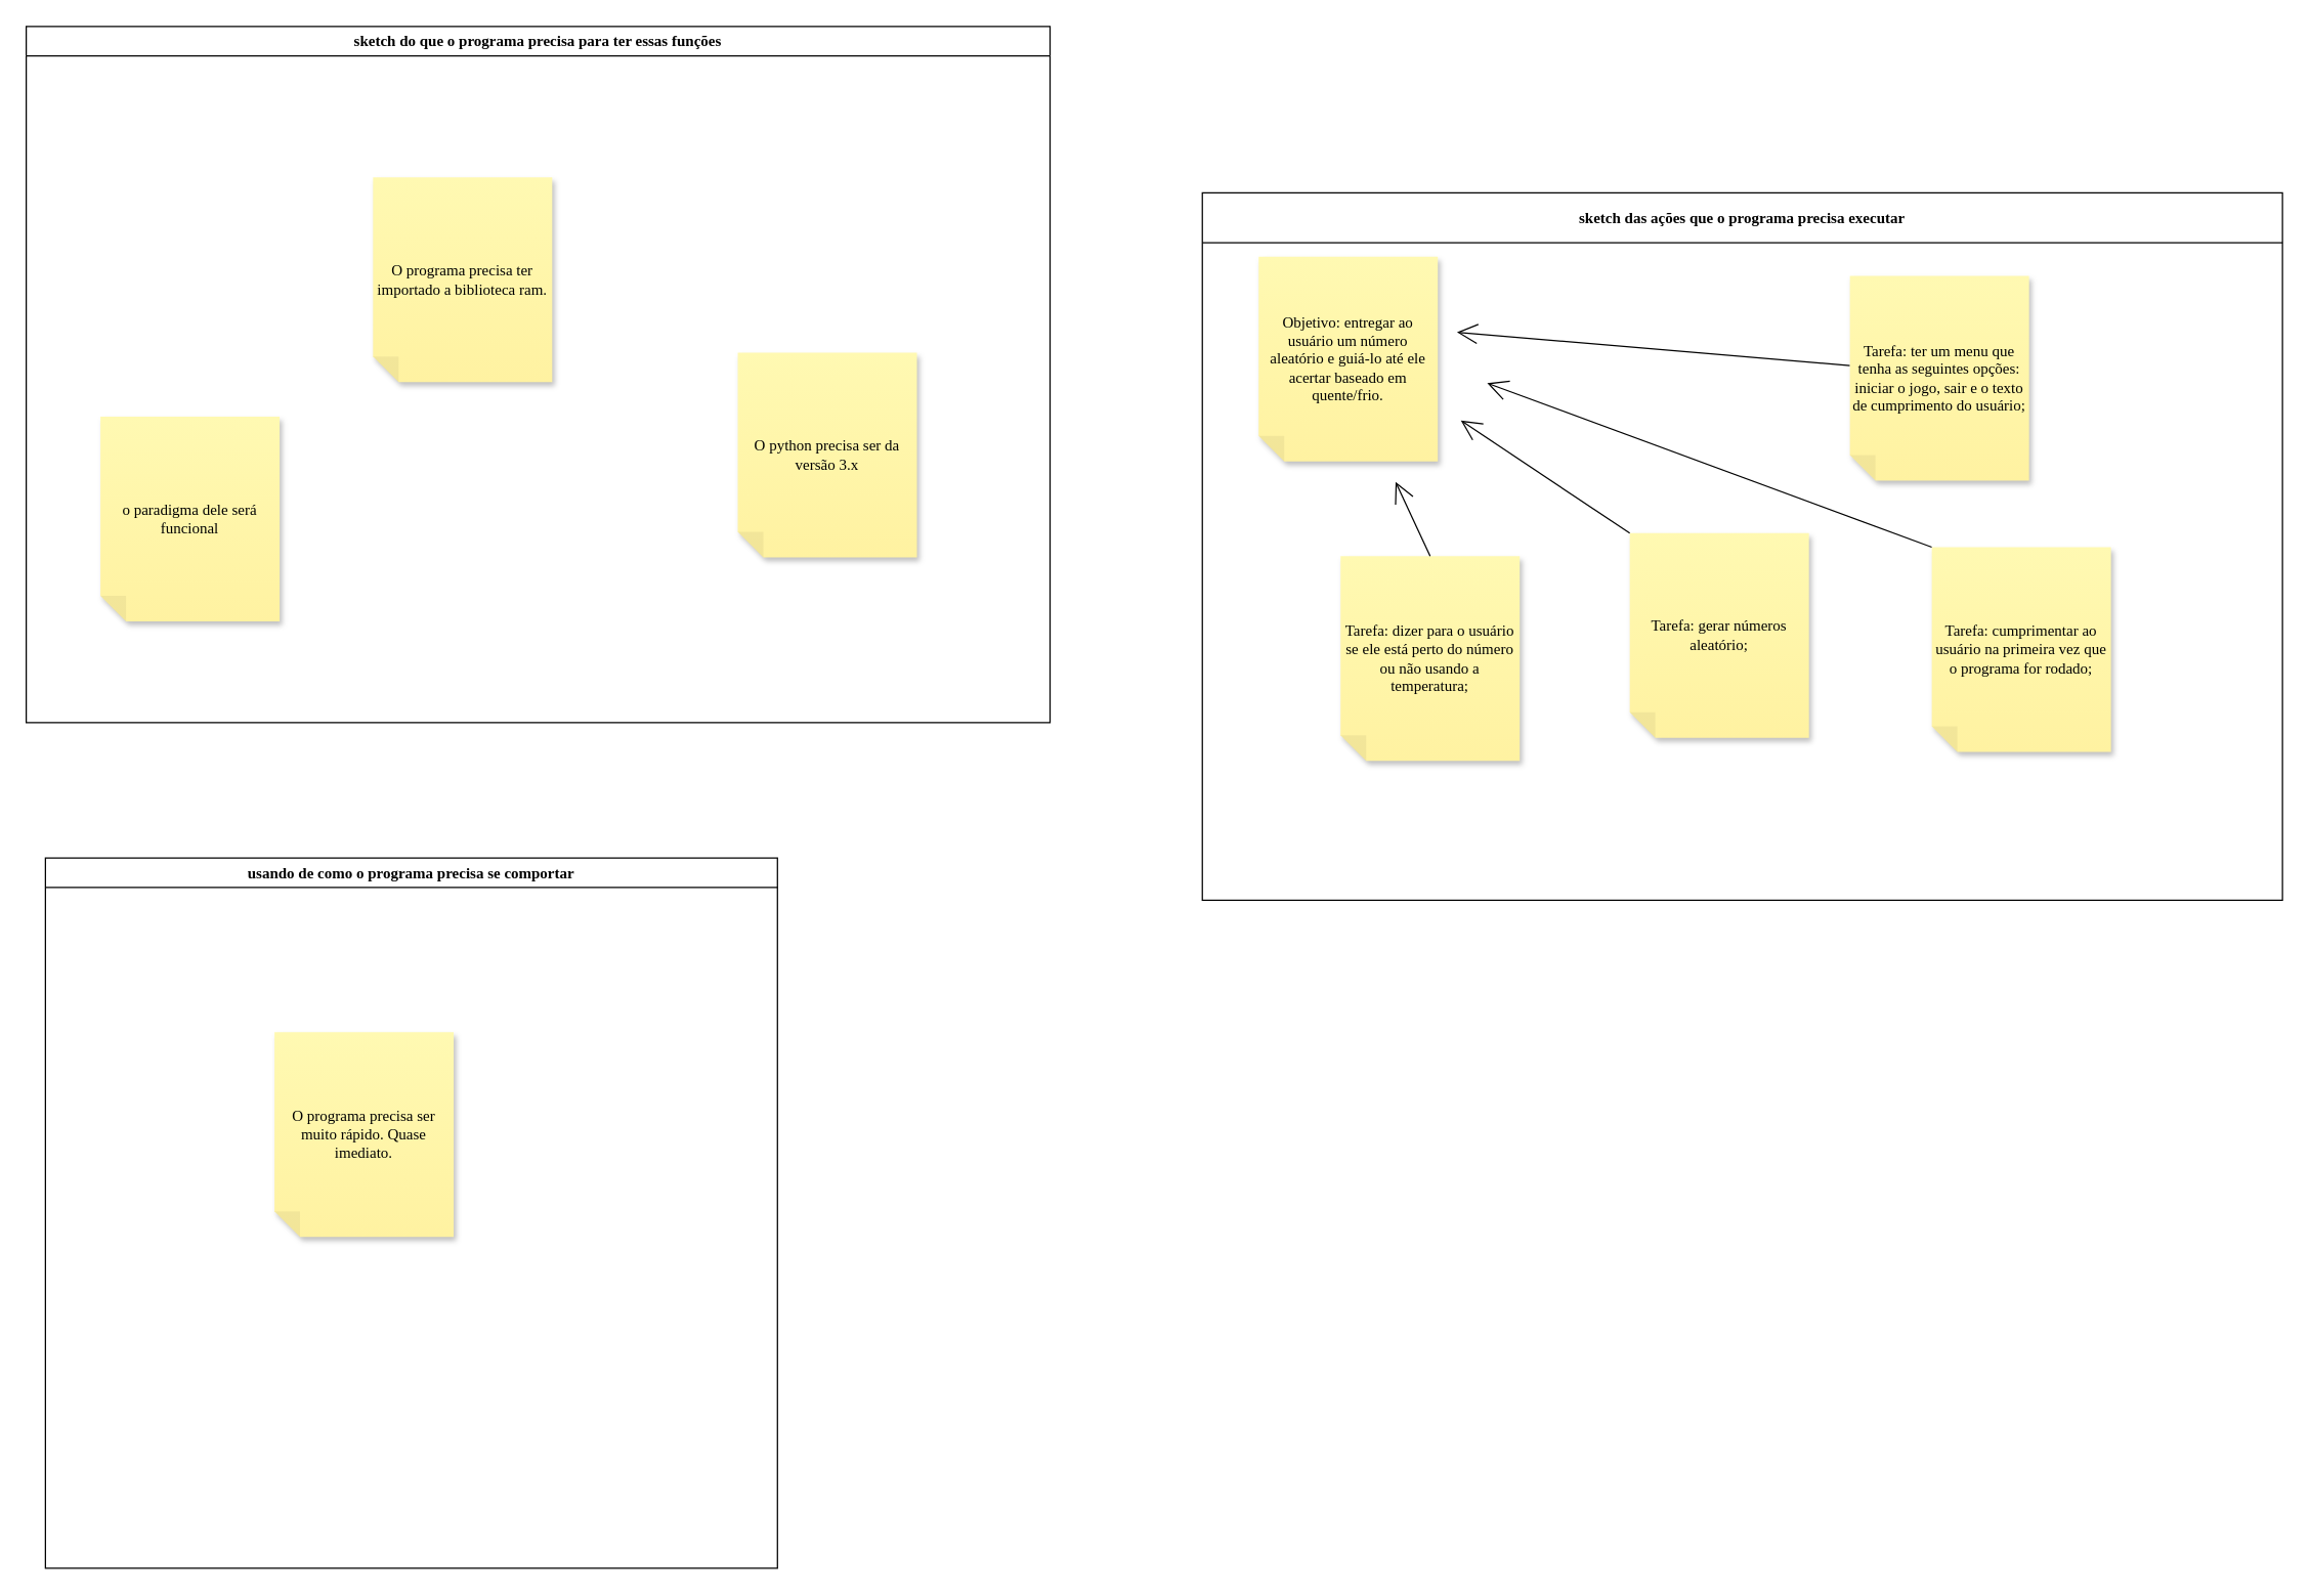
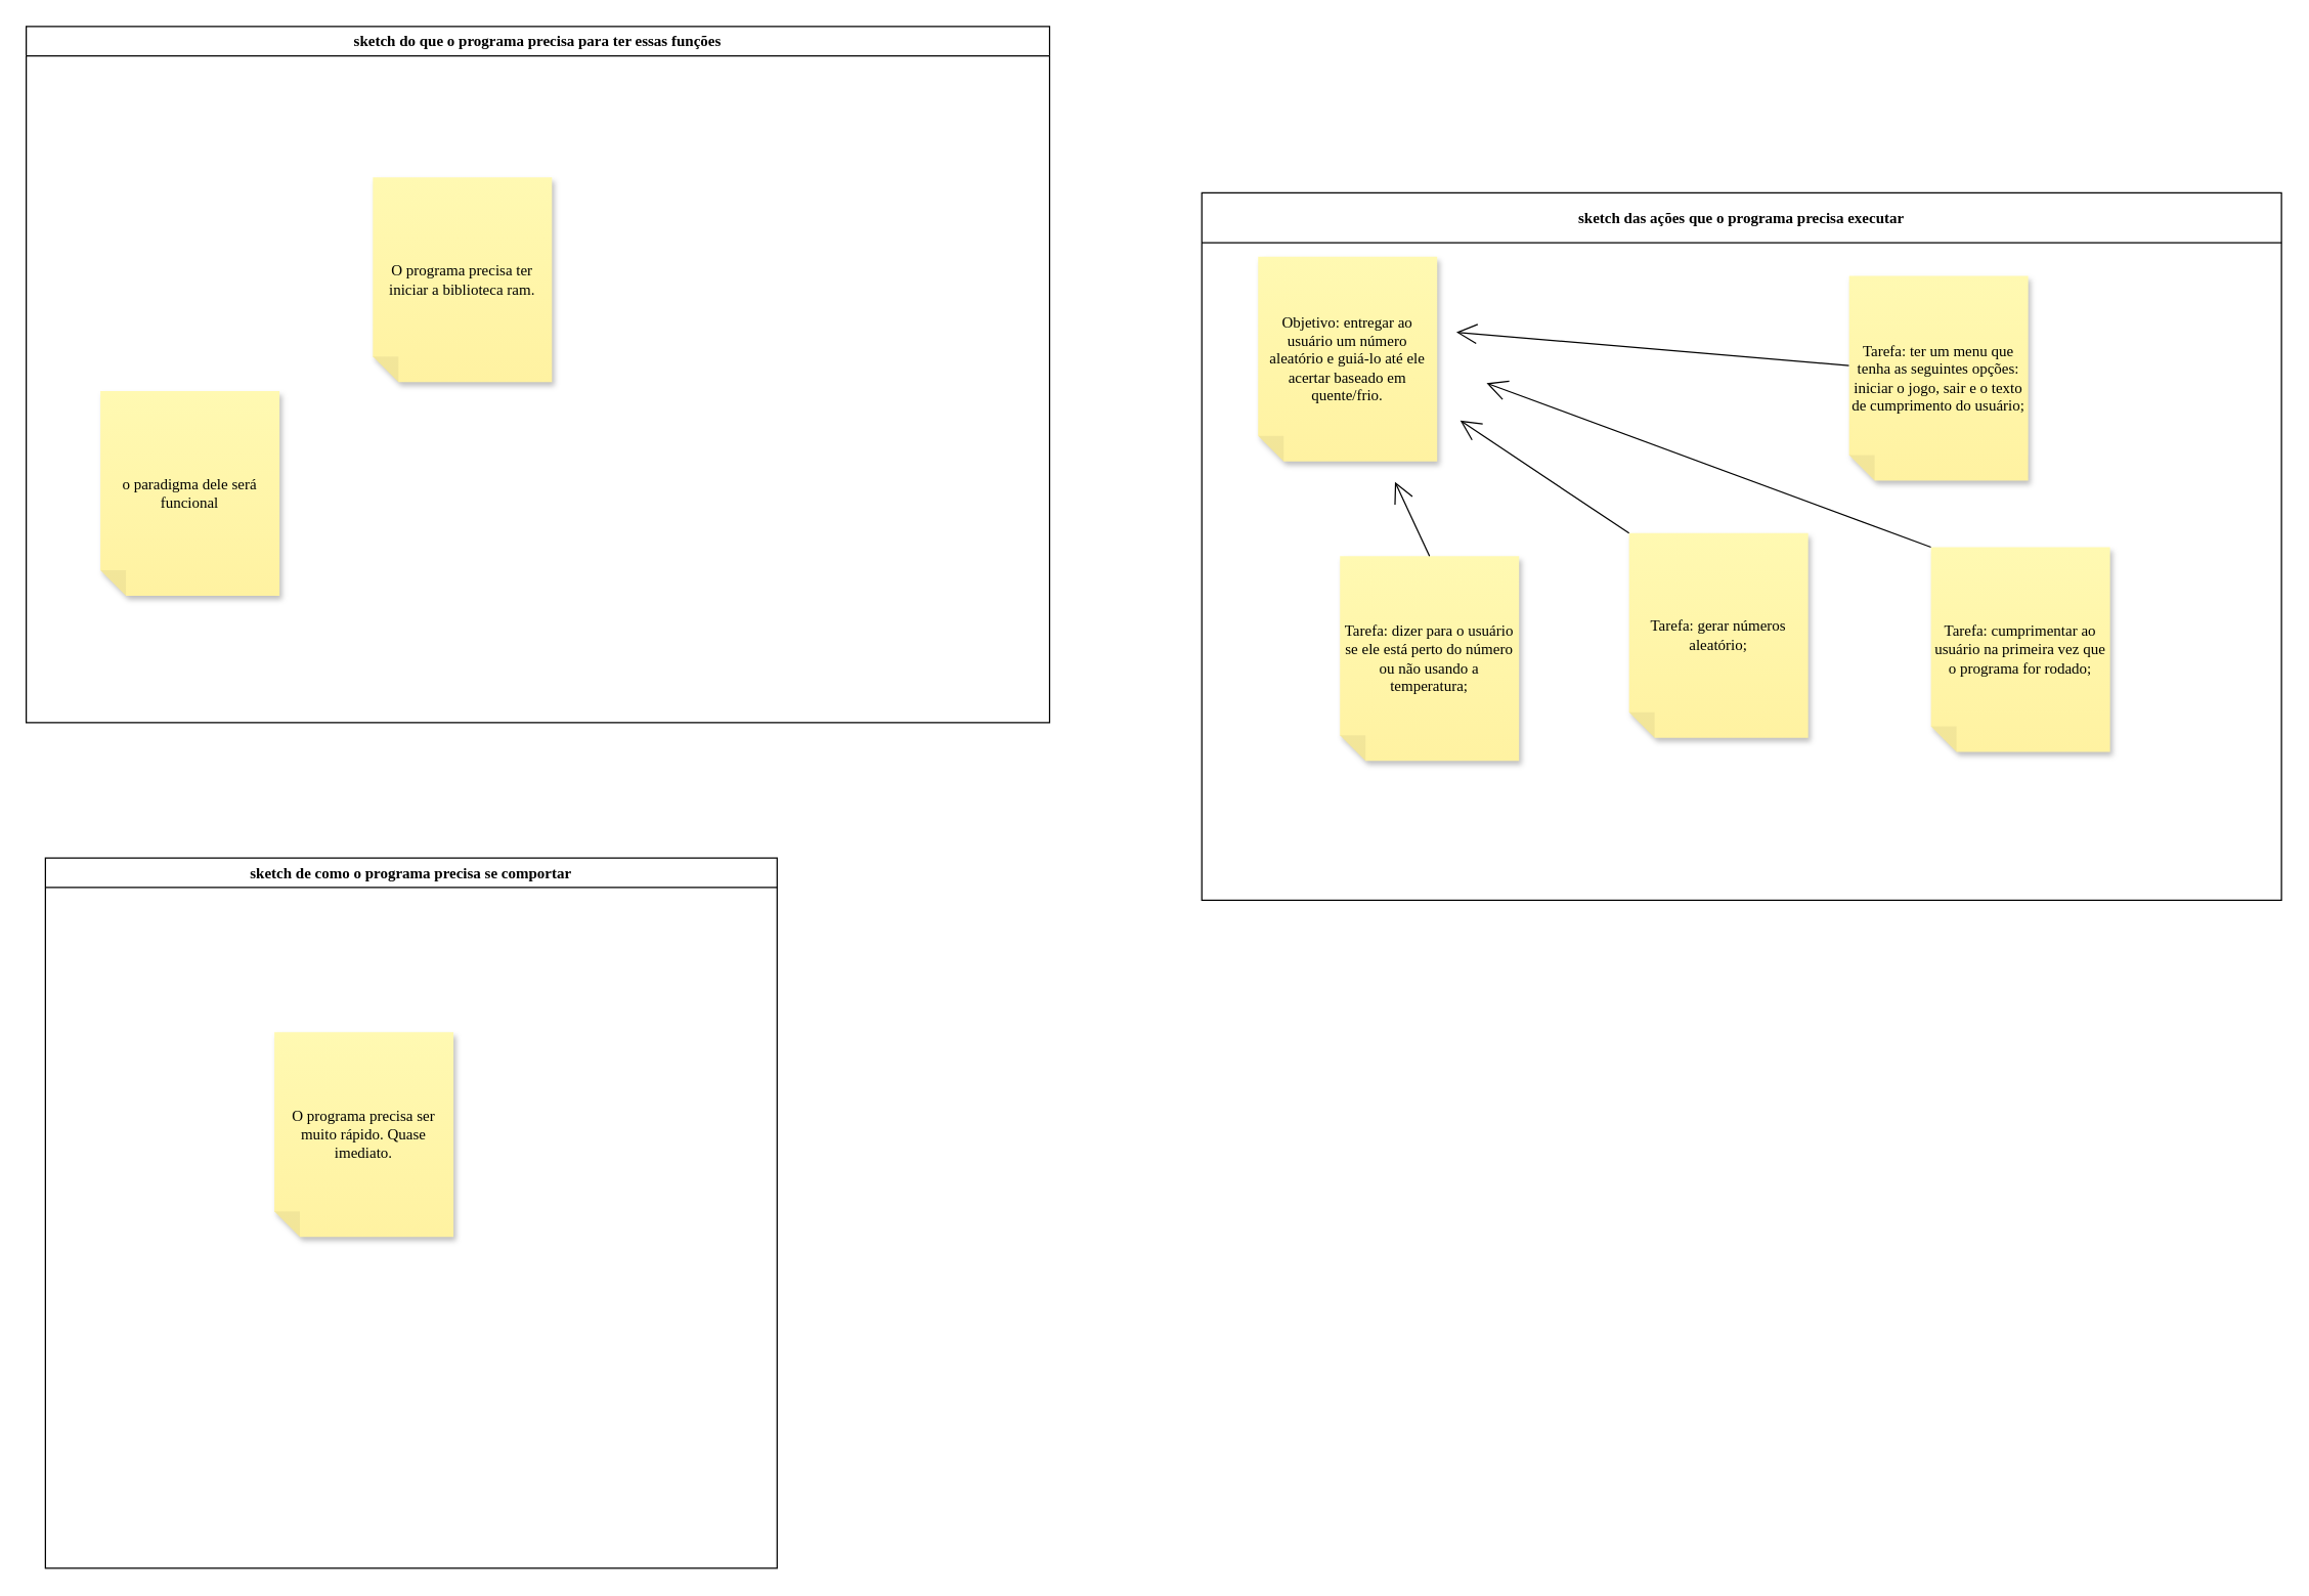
  <mxCell id="0" />
  <mxCell id="1" parent="0" />
  <mxCell id="2" value="sketch das ações que o programa precisa executar" style="swimlane;whiteSpace=wrap;html=1;fontFamily=Architects Daughter;fontSource=https%3A%2F%2Ffonts.googleapis.com%2Fcss%3Ffamily%3DArchitects%2BDaughter;startSize=39;" parent="1" vertex="1"><mxGeometry x="939" y="150" width="844" height="553" as="geometry" /></mxCell>
  <mxCell id="3" value="Objetivo: entregar ao usuário um número aleatório e guiá-lo até ele acertar baseado em quente/frio." style="shape=note;whiteSpace=wrap;html=1;backgroundOutline=1;fontColor=#000000;darkOpacity=0.05;fillColor=#FFF9B2;strokeColor=none;fillStyle=solid;direction=west;gradientDirection=north;gradientColor=#FFF2A1;shadow=1;size=20;pointerEvents=1;fontFamily=Architects Daughter;fontSource=https%3A%2F%2Ffonts.googleapis.com%2Fcss%3Ffamily%3DArchitects%2BDaughter;" parent="2" vertex="1"><mxGeometry x="44" y="50" width="140" height="160" as="geometry" /></mxCell>
  <mxCell id="4" value="Tarefa: gerar números aleatório;" style="shape=note;whiteSpace=wrap;html=1;backgroundOutline=1;fontColor=#000000;darkOpacity=0.05;fillColor=#FFF9B2;strokeColor=none;fillStyle=solid;direction=west;gradientDirection=north;gradientColor=#FFF2A1;shadow=1;size=20;pointerEvents=1;fontFamily=Architects Daughter;fontSource=https%3A%2F%2Ffonts.googleapis.com%2Fcss%3Ffamily%3DArchitects%2BDaughter;" parent="2" vertex="1"><mxGeometry x="334.0" y="266.0" width="140" height="160" as="geometry" /></mxCell>
  <mxCell id="5" value="Tarefa: dizer para o usuário se ele está perto do número ou não usando a temperatura;" style="shape=note;whiteSpace=wrap;html=1;backgroundOutline=1;fontColor=#000000;darkOpacity=0.05;fillColor=#FFF9B2;strokeColor=none;fillStyle=solid;direction=west;gradientDirection=north;gradientColor=#FFF2A1;shadow=1;size=20;pointerEvents=1;fontFamily=Architects Daughter;fontSource=https%3A%2F%2Ffonts.googleapis.com%2Fcss%3Ffamily%3DArchitects%2BDaughter;" parent="2" vertex="1"><mxGeometry x="108.0" y="284.0" width="140" height="160" as="geometry" /></mxCell>
  <mxCell id="6" style="edgeStyle=none;curved=1;rounded=0;orthogonalLoop=1;jettySize=auto;html=1;exitX=1;exitY=1;exitDx=0;exitDy=0;exitPerimeter=0;fontFamily=Architects Daughter;fontSource=https%3A%2F%2Ffonts.googleapis.com%2Fcss%3Ffamily%3DArchitects%2BDaughter;fontSize=16;startSize=14;endArrow=open;endSize=14;sourcePerimeterSpacing=8;targetPerimeterSpacing=8;" parent="2" source="7" edge="1"><mxGeometry relative="1" as="geometry"><mxPoint x="222.6" y="148.8" as="targetPoint" /></mxGeometry></mxCell>
  <mxCell id="7" value="Tarefa: cumprimentar ao usuário na primeira vez que o programa for rodado;" style="shape=note;whiteSpace=wrap;html=1;backgroundOutline=1;fontColor=#000000;darkOpacity=0.05;fillColor=#FFF9B2;strokeColor=none;fillStyle=solid;direction=west;gradientDirection=north;gradientColor=#FFF2A1;shadow=1;size=20;pointerEvents=1;fontFamily=Architects Daughter;fontSource=https%3A%2F%2Ffonts.googleapis.com%2Fcss%3Ffamily%3DArchitects%2BDaughter;" parent="2" vertex="1"><mxGeometry x="570.0" y="277.0" width="140" height="160" as="geometry" /></mxCell>
  <mxCell id="8" style="edgeStyle=none;curved=1;rounded=0;orthogonalLoop=1;jettySize=auto;html=1;exitX=0;exitY=0;exitDx=140;exitDy=90;exitPerimeter=0;fontFamily=Architects Daughter;fontSource=https%3A%2F%2Ffonts.googleapis.com%2Fcss%3Ffamily%3DArchitects%2BDaughter;fontSize=16;startSize=14;endArrow=open;endSize=14;sourcePerimeterSpacing=8;targetPerimeterSpacing=8;" parent="2" source="9" edge="1"><mxGeometry relative="1" as="geometry"><mxPoint x="199" y="109" as="targetPoint" /></mxGeometry></mxCell>
  <mxCell id="9" value="Tarefa: ter um menu que tenha as seguintes opções: iniciar o jogo, sair e o texto de cumprimento do usuário;" style="shape=note;whiteSpace=wrap;html=1;backgroundOutline=1;fontColor=#000000;darkOpacity=0.05;fillColor=#FFF9B2;strokeColor=none;fillStyle=solid;direction=west;gradientDirection=north;gradientColor=#FFF2A1;shadow=1;size=20;pointerEvents=1;fontFamily=Architects Daughter;fontSource=https%3A%2F%2Ffonts.googleapis.com%2Fcss%3Ffamily%3DArchitects%2BDaughter;" parent="2" vertex="1"><mxGeometry x="506.0" y="65.0" width="140" height="160" as="geometry" /></mxCell>
  <mxCell id="10" style="edgeStyle=none;curved=1;rounded=0;orthogonalLoop=1;jettySize=auto;html=1;exitX=0.5;exitY=1;exitDx=0;exitDy=0;exitPerimeter=0;fontFamily=Architects Daughter;fontSource=https%3A%2F%2Ffonts.googleapis.com%2Fcss%3Ffamily%3DArchitects%2BDaughter;fontSize=16;startSize=14;endArrow=open;endSize=14;sourcePerimeterSpacing=8;targetPerimeterSpacing=8;" parent="2" source="5" edge="1"><mxGeometry relative="1" as="geometry"><mxPoint x="151" y="226" as="targetPoint" /></mxGeometry></mxCell>
  <mxCell id="11" style="edgeStyle=none;curved=1;rounded=0;orthogonalLoop=1;jettySize=auto;html=1;exitX=1;exitY=1;exitDx=0;exitDy=0;exitPerimeter=0;fontFamily=Architects Daughter;fontSource=https%3A%2F%2Ffonts.googleapis.com%2Fcss%3Ffamily%3DArchitects%2BDaughter;fontSize=16;startSize=14;endArrow=open;endSize=14;sourcePerimeterSpacing=8;targetPerimeterSpacing=8;" parent="2" source="4" edge="1"><mxGeometry relative="1" as="geometry"><mxPoint x="202" y="178" as="targetPoint" /></mxGeometry></mxCell>
- <mxCell id="12" value="usando de como o programa precisa se comportar" style="swimlane;whiteSpace=wrap;html=1;fontFamily=Architects Daughter;fontSource=https%3A%2F%2Ffonts.googleapis.com%2Fcss%3Ffamily%3DArchitects%2BDaughter;" parent="1" vertex="1"><mxGeometry x="35" y="670" width="572" height="555" as="geometry" /></mxCell>
+ <mxCell id="12" value="sketch de como o programa precisa se comportar" style="swimlane;whiteSpace=wrap;html=1;fontFamily=Architects Daughter;fontSource=https%3A%2F%2Ffonts.googleapis.com%2Fcss%3Ffamily%3DArchitects%2BDaughter;" parent="1" vertex="1"><mxGeometry x="35" y="670" width="572" height="555" as="geometry" /></mxCell>
  <mxCell id="13" value="O programa precisa ser muito rápido. Quase imediato." style="shape=note;whiteSpace=wrap;html=1;backgroundOutline=1;fontColor=#000000;darkOpacity=0.05;fillColor=#FFF9B2;strokeColor=none;fillStyle=solid;direction=west;gradientDirection=north;gradientColor=#FFF2A1;shadow=1;size=20;pointerEvents=1;fontFamily=Architects Daughter;fontSource=https%3A%2F%2Ffonts.googleapis.com%2Fcss%3Ffamily%3DArchitects%2BDaughter;" parent="12" vertex="1"><mxGeometry x="179.0" y="135.996" width="140" height="160" as="geometry" /></mxCell>
  <mxCell id="14" value="sketch do que o programa precisa para ter essas funções" style="swimlane;whiteSpace=wrap;html=1;fontFamily=Architects Daughter;fontSource=https%3A%2F%2Ffonts.googleapis.com%2Fcss%3Ffamily%3DArchitects%2BDaughter;" parent="1" vertex="1"><mxGeometry x="20" y="20" width="800" height="544" as="geometry" /></mxCell>
- <mxCell id="15" value="o paradigma dele será funcional" style="shape=note;whiteSpace=wrap;html=1;backgroundOutline=1;fontColor=#000000;darkOpacity=0.05;fillColor=#FFF9B2;strokeColor=none;fillStyle=solid;direction=west;gradientDirection=north;gradientColor=#FFF2A1;shadow=1;size=20;pointerEvents=1;fontFamily=Architects Daughter;fontSource=https%3A%2F%2Ffonts.googleapis.com%2Fcss%3Ffamily%3DArchitects%2BDaughter;" parent="14" vertex="1"><mxGeometry x="58" y="305" width="140" height="160" as="geometry" /></mxCell>
- <mxCell id="16" value="O programa precisa ter importado a biblioteca ram." style="shape=note;whiteSpace=wrap;html=1;backgroundOutline=1;fontColor=#000000;darkOpacity=0.05;fillColor=#FFF9B2;strokeColor=none;fillStyle=solid;direction=west;gradientDirection=north;gradientColor=#FFF2A1;shadow=1;size=20;pointerEvents=1;fontFamily=Architects Daughter;fontSource=https%3A%2F%2Ffonts.googleapis.com%2Fcss%3Ffamily%3DArchitects%2BDaughter;" parent="14" vertex="1"><mxGeometry x="271.0" y="118" width="140" height="160" as="geometry" /></mxCell>
- <mxCell id="17" value="O python precisa ser da versão 3.x" style="shape=note;whiteSpace=wrap;html=1;backgroundOutline=1;fontColor=#000000;darkOpacity=0.05;fillColor=#FFF9B2;strokeColor=none;fillStyle=solid;direction=west;gradientDirection=north;gradientColor=#FFF2A1;shadow=1;size=20;pointerEvents=1;fontFamily=Architects Daughter;fontSource=https%3A%2F%2Ffonts.googleapis.com%2Fcss%3Ffamily%3DArchitects%2BDaughter;" parent="14" vertex="1"><mxGeometry x="555.997" y="255" width="140" height="160" as="geometry" /></mxCell>
+ <mxCell id="15" value="o paradigma dele será funcional" style="shape=note;whiteSpace=wrap;html=1;backgroundOutline=1;fontColor=#000000;darkOpacity=0.05;fillColor=#FFF9B2;strokeColor=none;fillStyle=solid;direction=west;gradientDirection=north;gradientColor=#FFF2A1;shadow=1;size=20;pointerEvents=1;fontFamily=Architects Daughter;fontSource=https%3A%2F%2Ffonts.googleapis.com%2Fcss%3Ffamily%3DArchitects%2BDaughter;" parent="14" vertex="1"><mxGeometry x="58" y="285" width="140" height="160" as="geometry" /></mxCell>
+ <mxCell id="16" value="O programa precisa ter iniciar a biblioteca ram." style="shape=note;whiteSpace=wrap;html=1;backgroundOutline=1;fontColor=#000000;darkOpacity=0.05;fillColor=#FFF9B2;strokeColor=none;fillStyle=solid;direction=west;gradientDirection=north;gradientColor=#FFF2A1;shadow=1;size=20;pointerEvents=1;fontFamily=Architects Daughter;fontSource=https%3A%2F%2Ffonts.googleapis.com%2Fcss%3Ffamily%3DArchitects%2BDaughter;" parent="14" vertex="1"><mxGeometry x="271.0" y="118" width="140" height="160" as="geometry" /></mxCell>
